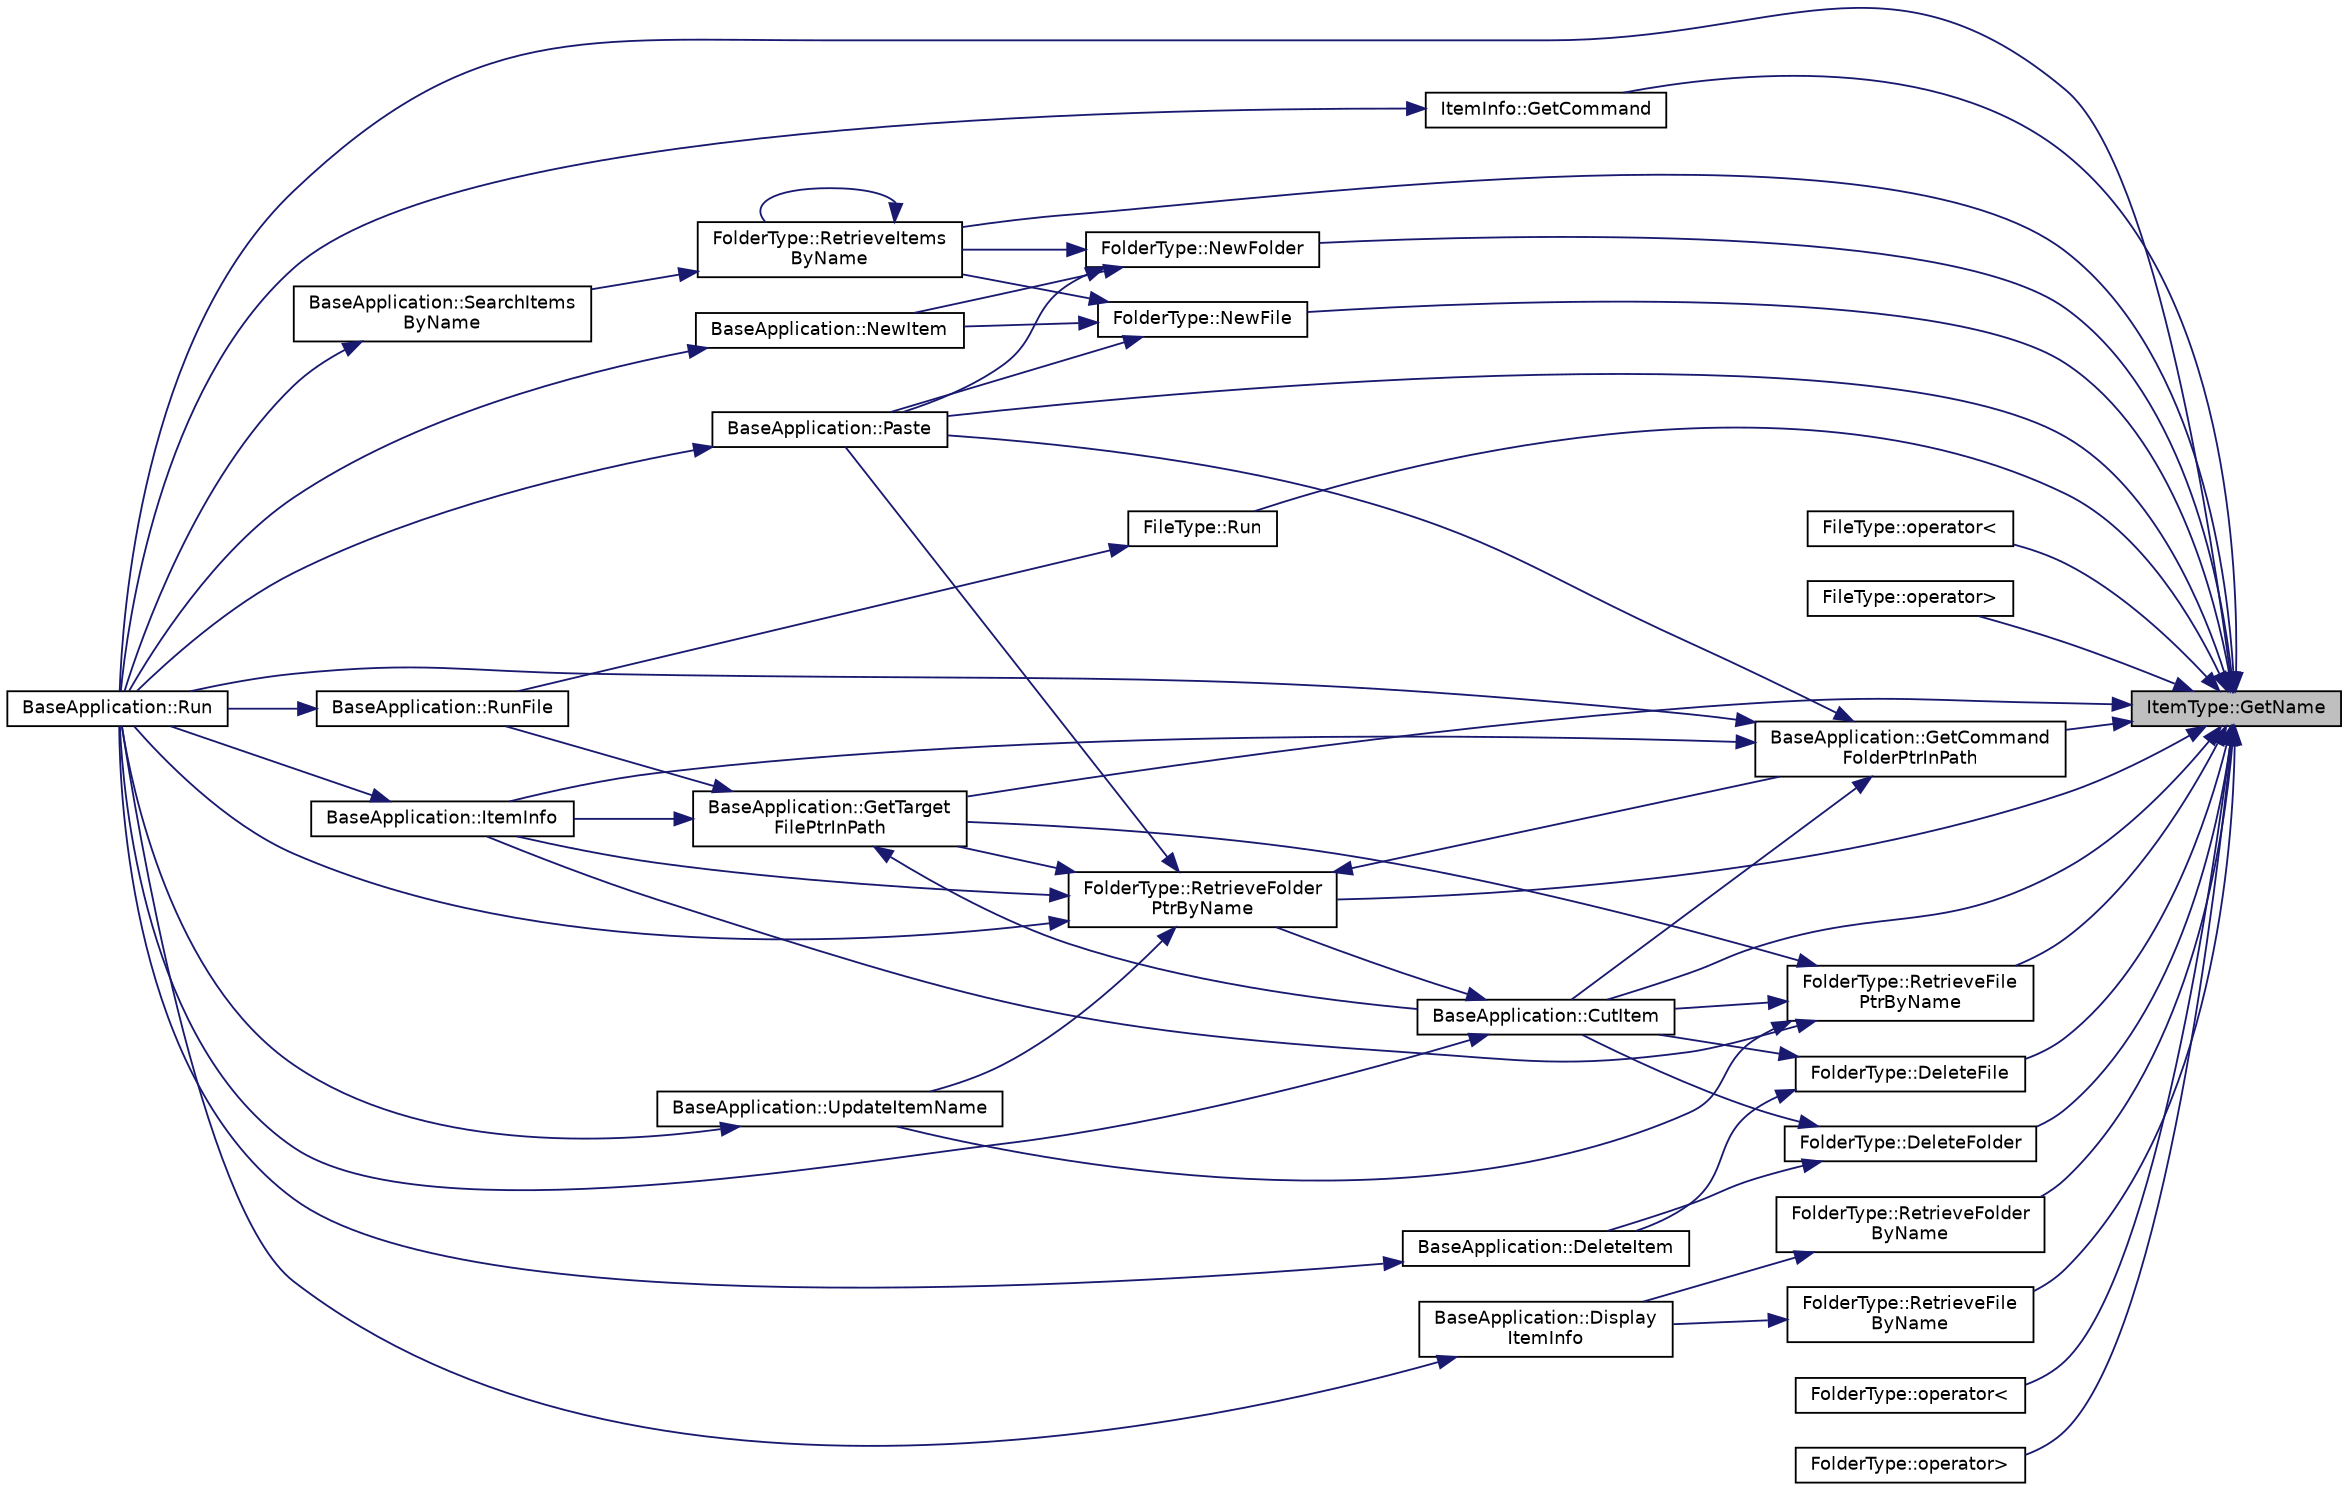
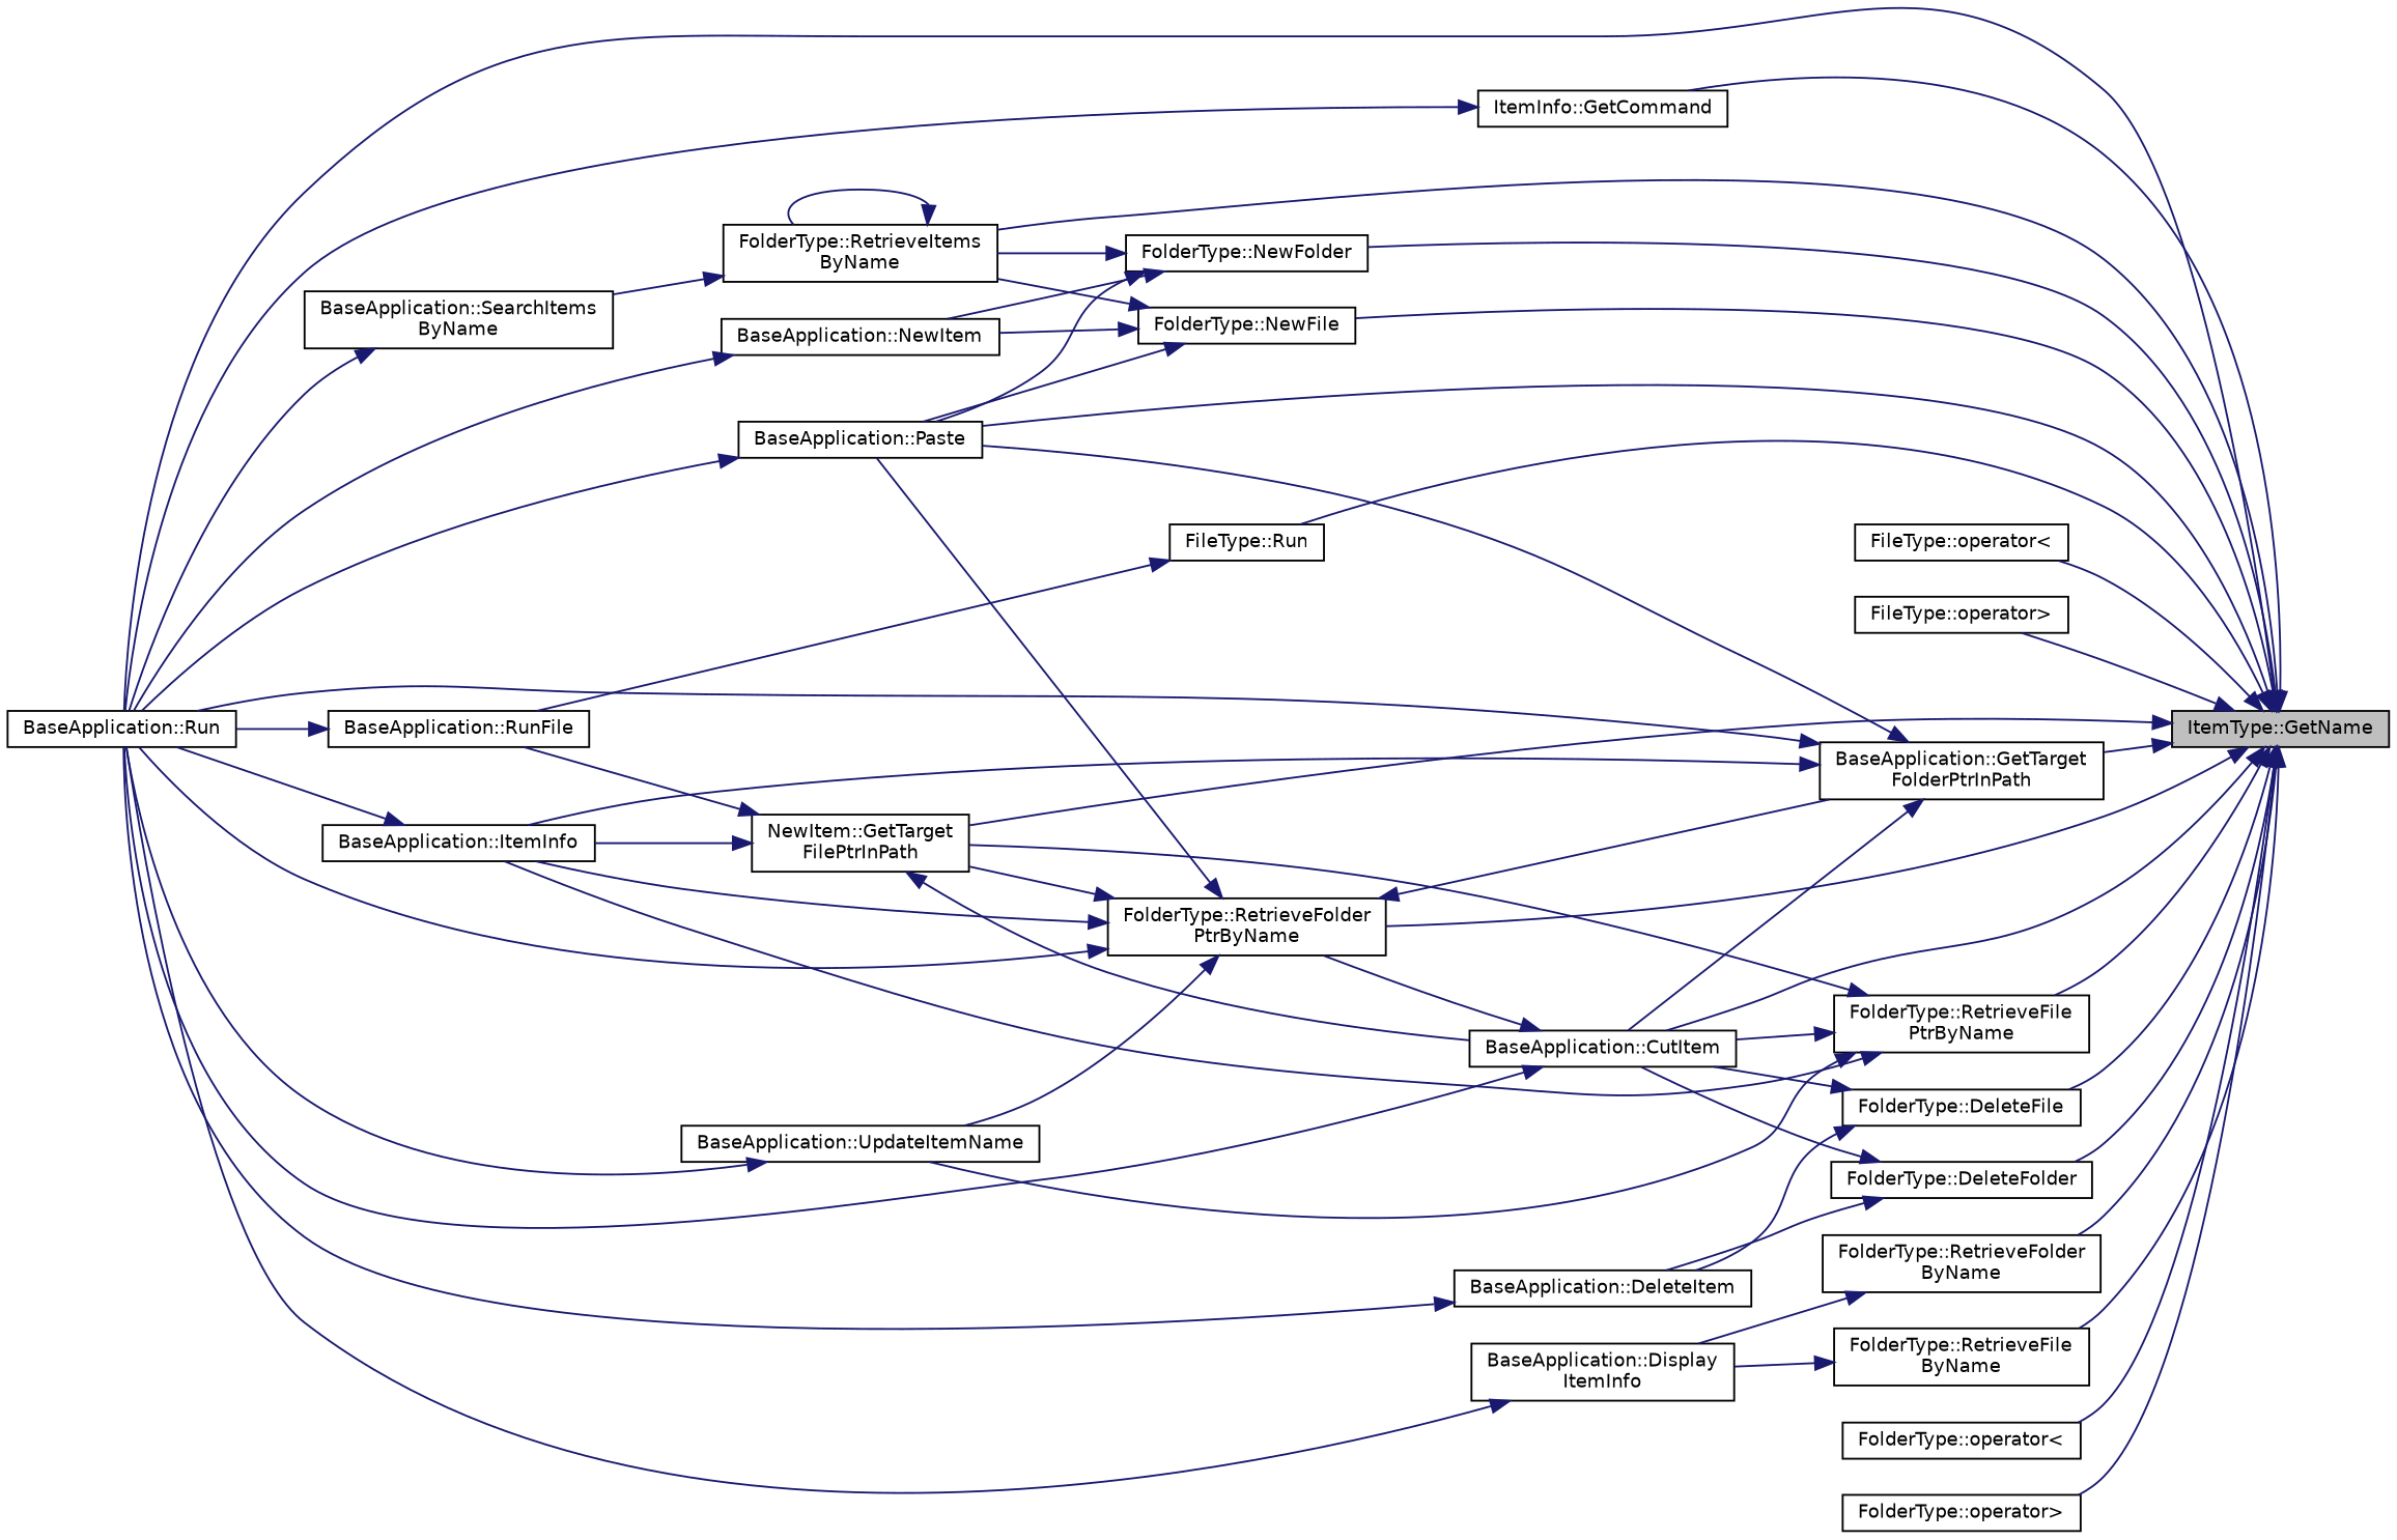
  digraph {
    rankdir=RL
    node [color=black fillcolor=white fontname=Helvetica fontsize=10 shape=record style=filled]
    edge [color=midnightblue dir=back fontname=Helvetica fontsize=10 labelfontname=Helvetica labelfontsize=10 style=solid]
    n1 [fillcolor=grey75 fontcolor=black height=0.2 label="ItemType::GetName" width=0.4]
    n2 [height=0.2 label="BaseApplication::Run" width=0.4]
    n3 [height=0.2 label="ItemInfo::GetCommand" width=0.4]
-   n4 [height=0.2 label="BaseApplication::GetCommand\lFolderPtrInPath" width=0.4]
+   n4 [height=0.2 label="BaseApplication::GetTarget\lFolderPtrInPath" width=0.4]
    n5 [height=0.2 label="BaseApplication::CutItem" width=0.4]
    n6 [height=0.2 label="BaseApplication::Paste" width=0.4]
-   n7 [height=0.2 label="BaseApplication::GetTarget\lFilePtrInPath" width=0.4]
+   n7 [height=0.2 label="NewItem::GetTarget\lFilePtrInPath" width=0.4]
    n8 [height=0.2 label="FileType::Run" width=0.4]
    n9 [height=0.2 label="FileType::operator\<" width=0.4]
    n10 [height=0.2 label="FileType::operator\>" width=0.4]
    n11 [height=0.2 label="FolderType::NewFolder" width=0.4]
    n12 [height=0.2 label="FolderType::RetrieveItems\lByName" width=0.4]
    n13 [height=0.2 label="FolderType::NewFile" width=0.4]
    n14 [height=0.2 label="FolderType::DeleteFolder" width=0.4]
    n15 [height=0.2 label="FolderType::DeleteFile" width=0.4]
    n16 [height=0.2 label="FolderType::RetrieveFolder\lByName" width=0.4]
    n17 [height=0.2 label="FolderType::RetrieveFile\lByName" width=0.4]
    n18 [height=0.2 label="FolderType::RetrieveFolder\lPtrByName" width=0.4]
    n19 [height=0.2 label="FolderType::RetrieveFile\lPtrByName" width=0.4]
    n20 [height=0.2 label="FolderType::operator\<" width=0.4]
    n21 [height=0.2 label="FolderType::operator\>" width=0.4]
    n22 [height=0.2 label="BaseApplication::ItemInfo" width=0.4]
    n23 [height=0.2 label="BaseApplication::RunFile" width=0.4]
    n24 [height=0.2 label="BaseApplication::NewItem" width=0.4]
    n25 [height=0.2 label="BaseApplication::SearchItems\lByName" width=0.4]
    n26 [height=0.2 label="BaseApplication::DeleteItem" width=0.4]
    n27 [height=0.2 label="BaseApplication::Display\lItemInfo" width=0.4]
    n28 [height=0.2 label="BaseApplication::UpdateItemName" width=0.4]
    n1 -> n2
    n1 -> n3
    n1 -> n4
    n1 -> n5
    n1 -> n6
    n1 -> n7
    n1 -> n8
    n1 -> n9
    n1 -> n10
    n1 -> n11
    n1 -> n12
    n1 -> n13
    n1 -> n14
    n1 -> n15
    n1 -> n16
    n1 -> n17
    n1 -> n18
    n1 -> n19
    n1 -> n20
    n1 -> n21
    n3 -> n2
    n4 -> n2
    n4 -> n5
    n4 -> n6
    n4 -> n22
    n5 -> n2
    n5 -> n18
    n6 -> n2
    n7 -> n5
    n7 -> n22
    n7 -> n23
    n8 -> n23
    n11 -> n6
    n11 -> n12
    n11 -> n24
    n12 -> n12
    n12 -> n25
    n13 -> n6
    n13 -> n12
    n13 -> n24
    n14 -> n5
    n14 -> n26
    n15 -> n5
    n15 -> n26
    n16 -> n27
    n17 -> n27
    n18 -> n2
    n18 -> n4
    n18 -> n6
    n18 -> n7
    n18 -> n22
    n18 -> n28
    n19 -> n5
    n19 -> n7
    n19 -> n22
    n19 -> n28
    n22 -> n2
    n23 -> n2
    n24 -> n2
    n25 -> n2
    n26 -> n2
    n27 -> n2
    n28 -> n2
  }
